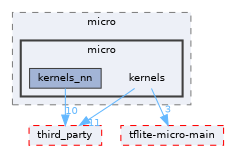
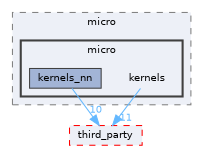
  digraph {
    compound=true
    node [fontname=Helvetica fontsize=10 shape=box color=red fillcolor="#edf0f7" style="filled,dashed"]
    edge [color=steelblue1 fontcolor=steelblue1 fontname=Helvetica fontsize=10 labeldistance=1.5 labelfontname=Helvetica labelfontsize=10]
    n1 [height=0.2 label=kernels shape=plaintext width=0.4 color="" fillcolor="" style=""]
    n2 [color=grey25 fillcolor="#a2b4d6" height=0.2 label=kernels_nn style=filled width=0.4]
    n3 [height=0.2 label=third_party width=0.4]
-   n4 [height=0.2 label="tflite-micro-main" width=0.4]
    subgraph cluster_1 {
      bgcolor="#edf0f7"
      fontname=Helvetica
      fontsize=10
      label=micro
      pencolor=grey50
      style="filled,dashed"
      subgraph cluster_2 {
        bgcolor="#edf0f7"
        fontname=Helvetica
        fontsize=10
        label=micro
        pencolor=grey25
        style="filled,bold"
        n1
        n2
      }
    }
    n1 -> n3 [headlabel=11]
-   n1 -> n4 [headlabel=3]
    n2 -> n3 [headlabel=10]
  }
